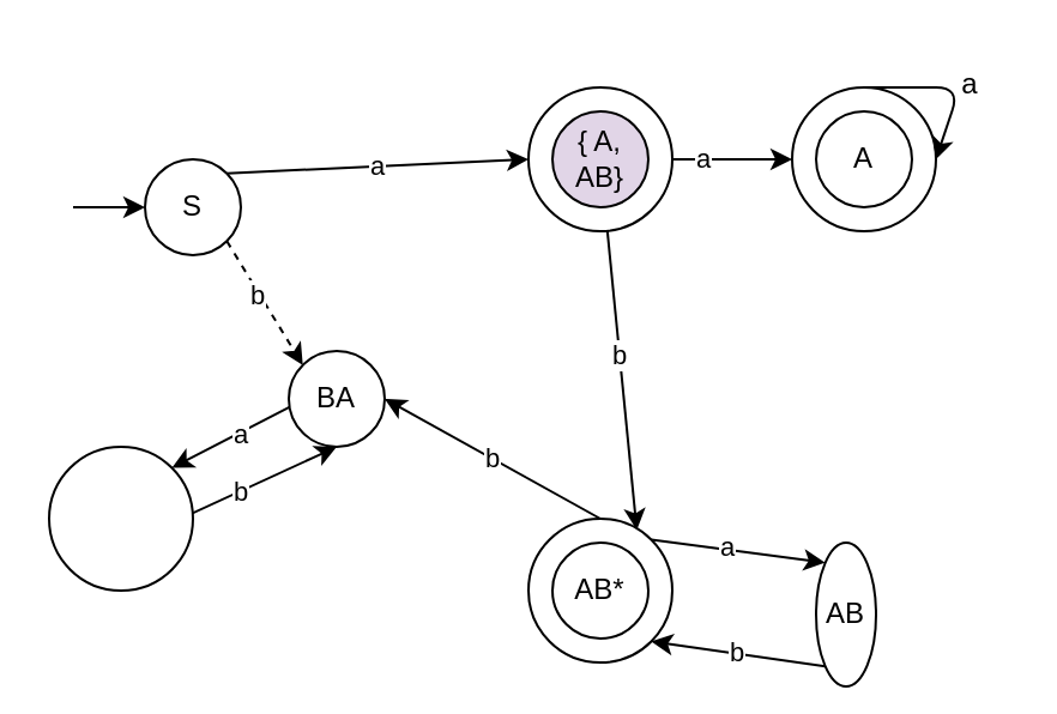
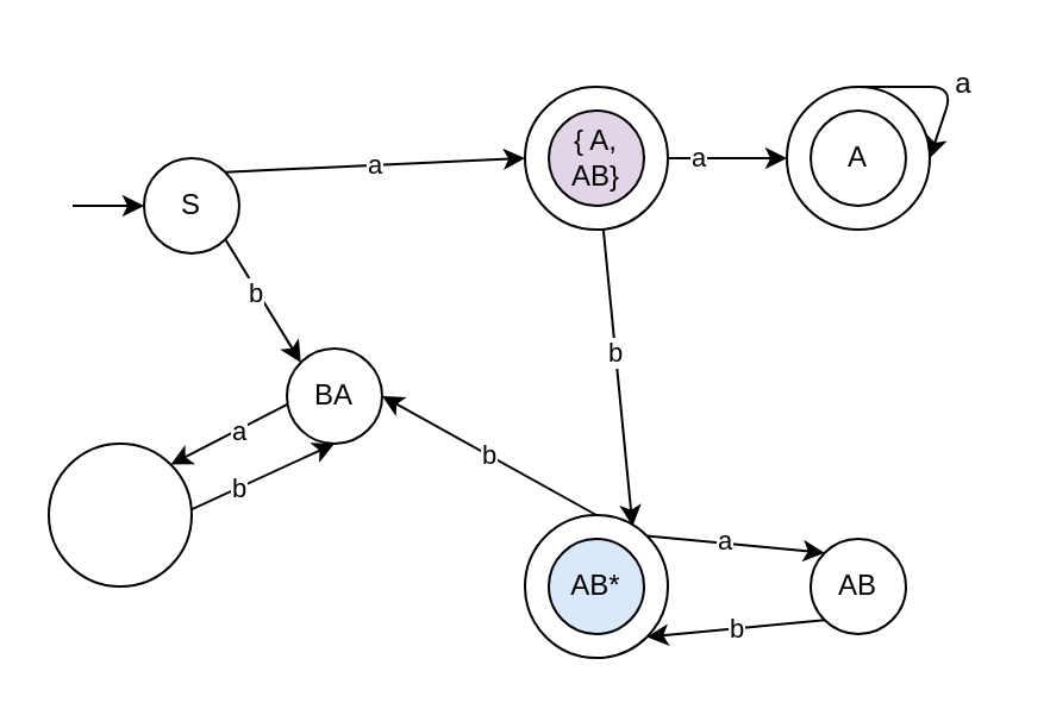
  <mxCell id="0" />
  <mxCell id="1" parent="0" />
  <mxCell id="2" style="edgeStyle=none;html=1;entryX=0;entryY=0.5;entryDx=0;entryDy=0;" parent="1" source="6" target="13" edge="1"><mxGeometry relative="1" as="geometry" /></mxCell>
  <mxCell id="3" value="a" style="edgeLabel;html=1;align=center;verticalAlign=middle;resizable=0;points=[];" parent="2" vertex="1" connectable="0"><mxGeometry x="-0.539" y="1" relative="1" as="geometry"><mxPoint as="offset" /></mxGeometry></mxCell>
  <mxCell id="4" style="edgeStyle=none;html=1;entryX=0.753;entryY=0.079;entryDx=0;entryDy=0;entryPerimeter=0;" edge="1" parent="1" source="6" target="24"><mxGeometry relative="1" as="geometry" /></mxCell>
  <mxCell id="5" value="b" style="edgeLabel;html=1;align=center;verticalAlign=middle;resizable=0;points=[];" vertex="1" connectable="0" parent="4"><mxGeometry x="-0.175" relative="1" as="geometry"><mxPoint as="offset" /></mxGeometry></mxCell>
  <mxCell id="6" value="" style="ellipse;whiteSpace=wrap;html=1;aspect=fixed;" parent="1" vertex="1"><mxGeometry x="220" y="36" width="60" height="60" as="geometry" /></mxCell>
  <mxCell id="7" style="edgeStyle=none;html=1;endArrow=none;endFill=0;startArrow=classic;startFill=1;" parent="1" source="11" edge="1"><mxGeometry relative="1" as="geometry"><mxPoint x="30" y="86" as="targetPoint" /></mxGeometry></mxCell>
  <mxCell id="8" value="a" style="edgeStyle=none;html=1;exitX=1;exitY=0;exitDx=0;exitDy=0;startArrow=none;startFill=0;endArrow=classic;endFill=1;" parent="1" source="11" edge="1"><mxGeometry relative="1" as="geometry"><mxPoint x="220" y="66" as="targetPoint" /></mxGeometry></mxCell>
- <mxCell id="9" style="edgeStyle=none;html=1;exitX=1;exitY=1;exitDx=0;exitDy=0;entryX=0;entryY=0;entryDx=0;entryDy=0;dashed=1;" parent="1" source="11" target="18" edge="1"><mxGeometry relative="1" as="geometry" /></mxCell>
+ <mxCell id="9" style="edgeStyle=none;html=1;exitX=1;exitY=1;exitDx=0;exitDy=0;entryX=0;entryY=0;entryDx=0;entryDy=0;" parent="1" source="11" target="18" edge="1"><mxGeometry relative="1" as="geometry" /></mxCell>
  <mxCell id="10" value="b" style="edgeLabel;html=1;align=center;verticalAlign=middle;resizable=0;points=[];" parent="9" vertex="1" connectable="0"><mxGeometry x="-0.155" y="-1" relative="1" as="geometry"><mxPoint as="offset" /></mxGeometry></mxCell>
  <mxCell id="11" value="S" style="ellipse;whiteSpace=wrap;html=1;aspect=fixed;" parent="1" vertex="1"><mxGeometry x="60" y="66" width="40" height="40" as="geometry" /></mxCell>
  <mxCell id="12" value="{ A, AB}" style="ellipse;whiteSpace=wrap;html=1;aspect=fixed;fillColor=#e1d5e7;" parent="1" vertex="1"><mxGeometry x="230" y="46" width="40" height="40" as="geometry" /></mxCell>
  <mxCell id="13" value="" style="ellipse;whiteSpace=wrap;html=1;aspect=fixed;" parent="1" vertex="1"><mxGeometry x="330" y="36" width="60" height="60" as="geometry" /></mxCell>
  <mxCell id="14" value="A" style="ellipse;whiteSpace=wrap;html=1;aspect=fixed;" parent="1" vertex="1"><mxGeometry x="340" y="46" width="40" height="40" as="geometry" /></mxCell>
  <mxCell id="15" style="edgeStyle=none;html=1;exitX=0.5;exitY=0;exitDx=0;exitDy=0;entryX=1;entryY=0.5;entryDx=0;entryDy=0;" parent="1" source="13" target="13" edge="1"><mxGeometry relative="1" as="geometry"><Array as="points"><mxPoint x="400" y="36" /></Array></mxGeometry></mxCell>
  <mxCell id="16" value="a" style="text;html=1;align=center;verticalAlign=middle;resizable=0;points=[];autosize=1;strokeColor=none;fillColor=none;" parent="1" vertex="1"><mxGeometry x="389" y="20" width="30" height="30" as="geometry" /></mxCell>
  <mxCell id="17" value="a" style="edgeStyle=none;html=1;entryX=1;entryY=0;entryDx=0;entryDy=0;exitX=1;exitY=0;exitDx=0;exitDy=0;" parent="1" source="18" target="20" edge="1"><mxGeometry x="0.317" y="1" relative="1" as="geometry"><mxPoint x="320" y="156" as="targetPoint" /><mxPoint as="offset" /></mxGeometry></mxCell>
  <mxCell id="18" value="BA" style="ellipse;whiteSpace=wrap;html=1;aspect=fixed;" parent="1" vertex="1"><mxGeometry x="120" y="146" width="40" height="40" as="geometry" /></mxCell>
  <mxCell id="19" value="b" style="edgeStyle=none;html=1;exitX=0;exitY=1;exitDx=0;exitDy=0;entryX=0.5;entryY=1;entryDx=0;entryDy=0;" parent="1" source="20" target="18" edge="1"><mxGeometry x="0.269" y="-1" relative="1" as="geometry"><mxPoint as="offset" /></mxGeometry></mxCell>
  <mxCell id="20" value="" style="ellipse;whiteSpace=wrap;html=1;aspect=fixed;" parent="1" vertex="1"><mxGeometry y="186" width="60" height="60" as="geometry" x="20" /></mxCell>
  <mxCell id="21" value="b" style="edgeStyle=none;html=1;exitX=0.5;exitY=0;exitDx=0;exitDy=0;entryX=1;entryY=0.5;entryDx=0;entryDy=0;" parent="1" source="24" target="18" edge="1"><mxGeometry relative="1" as="geometry" /></mxCell>
  <mxCell id="22" style="edgeStyle=none;html=1;exitX=1;exitY=0;exitDx=0;exitDy=0;entryX=0;entryY=0;entryDx=0;entryDy=0;" parent="1" source="24" target="27" edge="1"><mxGeometry relative="1" as="geometry" /></mxCell>
  <mxCell id="23" value="a" style="edgeLabel;html=1;align=center;verticalAlign=middle;resizable=0;points=[];" parent="22" vertex="1" connectable="0"><mxGeometry x="-0.151" y="1" relative="1" as="geometry"><mxPoint as="offset" /></mxGeometry></mxCell>
  <mxCell id="24" value="" style="ellipse;whiteSpace=wrap;html=1;aspect=fixed;" parent="1" vertex="1"><mxGeometry x="220" y="216" width="60" height="60" as="geometry" /></mxCell>
- <mxCell id="25" value="AB*" style="ellipse;whiteSpace=wrap;html=1;aspect=fixed;" parent="1" vertex="1"><mxGeometry x="230" y="226" width="40" height="40" as="geometry" /></mxCell>
+ <mxCell id="25" value="AB*" style="ellipse;whiteSpace=wrap;html=1;aspect=fixed;fillColor=#dae8fc;" parent="1" vertex="1"><mxGeometry x="230" y="226" width="40" height="40" as="geometry" /></mxCell>
  <mxCell id="26" value="b" style="edgeStyle=none;html=1;exitX=0;exitY=1;exitDx=0;exitDy=0;entryX=1;entryY=1;entryDx=0;entryDy=0;" parent="1" source="27" target="24" edge="1"><mxGeometry relative="1" as="geometry" /></mxCell>
- <mxCell id="27" value="AB" style="ellipse;whiteSpace=wrap;html=1;aspect=fixed;" parent="1" vertex="1"><mxGeometry x="340" y="226" width="25" height="60" as="geometry" /></mxCell>
+ <mxCell id="27" value="AB" style="ellipse;whiteSpace=wrap;html=1;aspect=fixed;" parent="1" vertex="1"><mxGeometry x="340" y="226" width="40" height="40" as="geometry" /></mxCell>
